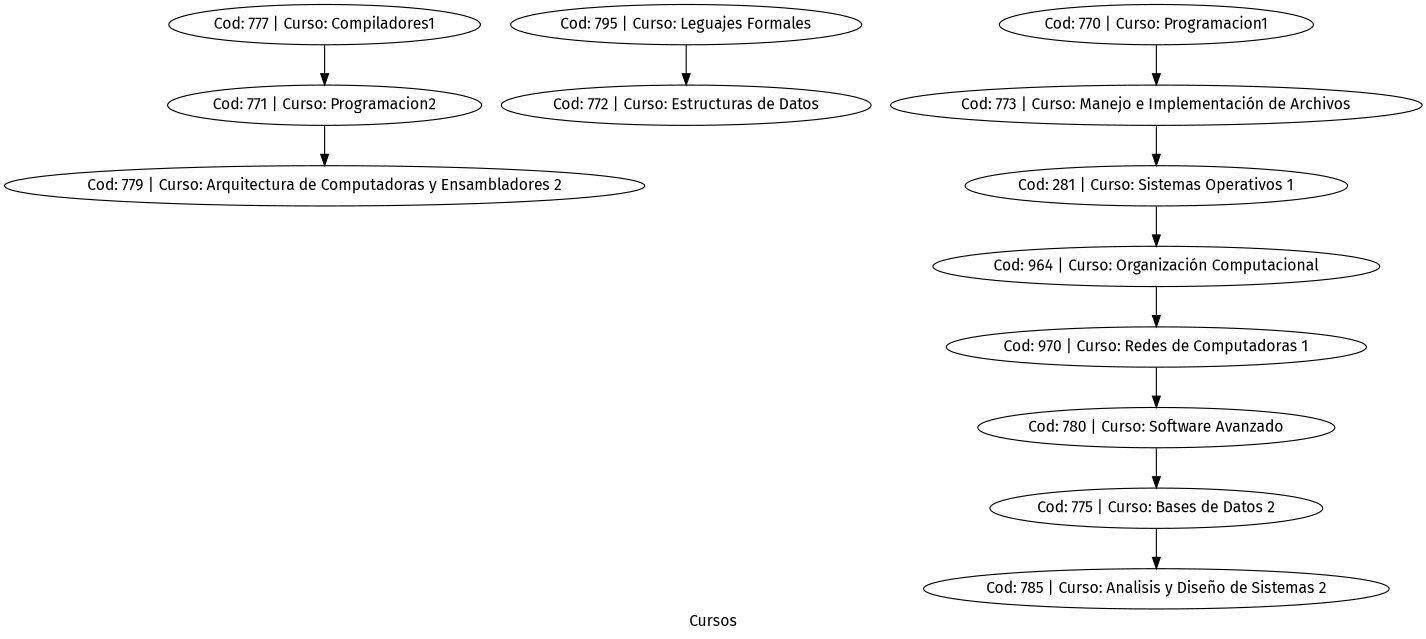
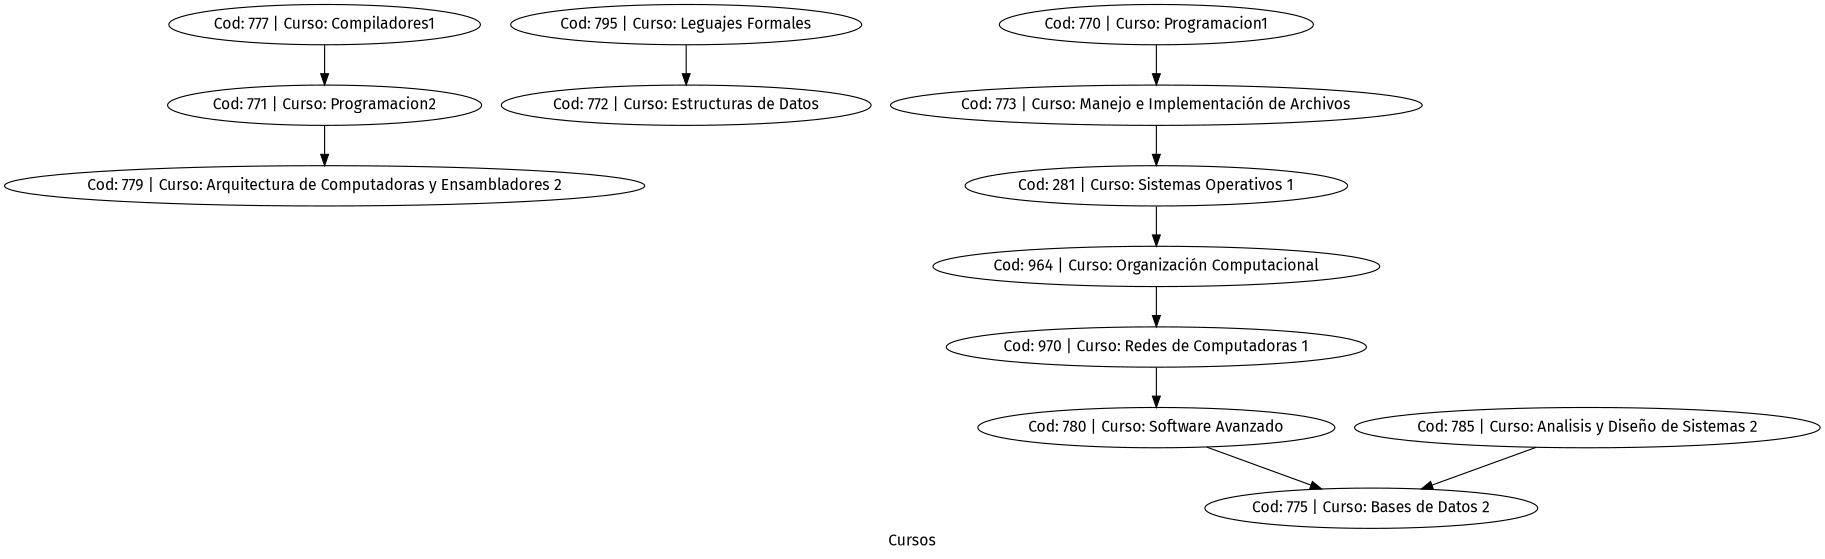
  digraph {
    fontname="Fira Sans"
    label=Cursos
    node [fontname="Fira Sans"]
    edge [fontname="Fira Sans"]
    "Cod: 777 | Curso: Compiladores1"
    "Cod: 771 | Curso: Programacion2"
    "Cod: 779 | Curso: Arquitectura de Computadoras y Ensambladores 2"
    "Cod: 795 | Curso: Leguajes Formales"
    "Cod: 772 | Curso: Estructuras de Datos"
    "Cod: 770 | Curso: Programacion1"
    "Cod: 773 | Curso: Manejo e Implementación de Archivos"
    "Cod: 281 | Curso: Sistemas Operativos 1"
    "Cod: 964 | Curso: Organización Computacional"
    "Cod: 970 | Curso: Redes de Computadoras 1"
    "Cod: 780 | Curso: Software Avanzado"
    "Cod: 775 | Curso: Bases de Datos 2"
    "Cod: 785 | Curso: Analisis y Diseño de Sistemas 2"
    "Cod: 777 | Curso: Compiladores1" -> "Cod: 771 | Curso: Programacion2"
    "Cod: 771 | Curso: Programacion2" -> "Cod: 779 | Curso: Arquitectura de Computadoras y Ensambladores 2"
    "Cod: 795 | Curso: Leguajes Formales" -> "Cod: 772 | Curso: Estructuras de Datos"
    "Cod: 770 | Curso: Programacion1" -> "Cod: 773 | Curso: Manejo e Implementación de Archivos"
    "Cod: 773 | Curso: Manejo e Implementación de Archivos" -> "Cod: 281 | Curso: Sistemas Operativos 1"
    "Cod: 281 | Curso: Sistemas Operativos 1" -> "Cod: 964 | Curso: Organización Computacional"
    "Cod: 964 | Curso: Organización Computacional" -> "Cod: 970 | Curso: Redes de Computadoras 1"
    "Cod: 970 | Curso: Redes de Computadoras 1" -> "Cod: 780 | Curso: Software Avanzado"
    "Cod: 780 | Curso: Software Avanzado" -> "Cod: 775 | Curso: Bases de Datos 2"
-   "Cod: 775 | Curso: Bases de Datos 2" -> "Cod: 785 | Curso: Analisis y Diseño de Sistemas 2"
+   "Cod: 785 | Curso: Analisis y Diseño de Sistemas 2" -> "Cod: 775 | Curso: Bases de Datos 2"
  }
